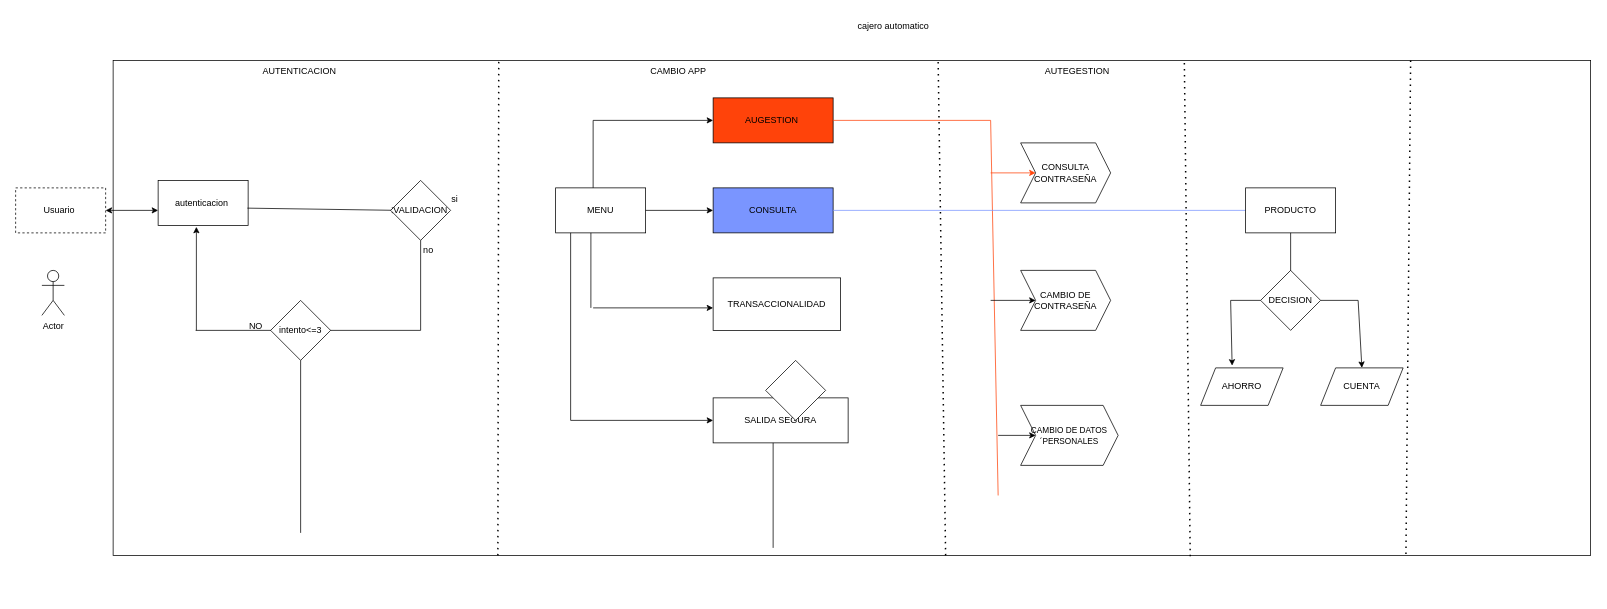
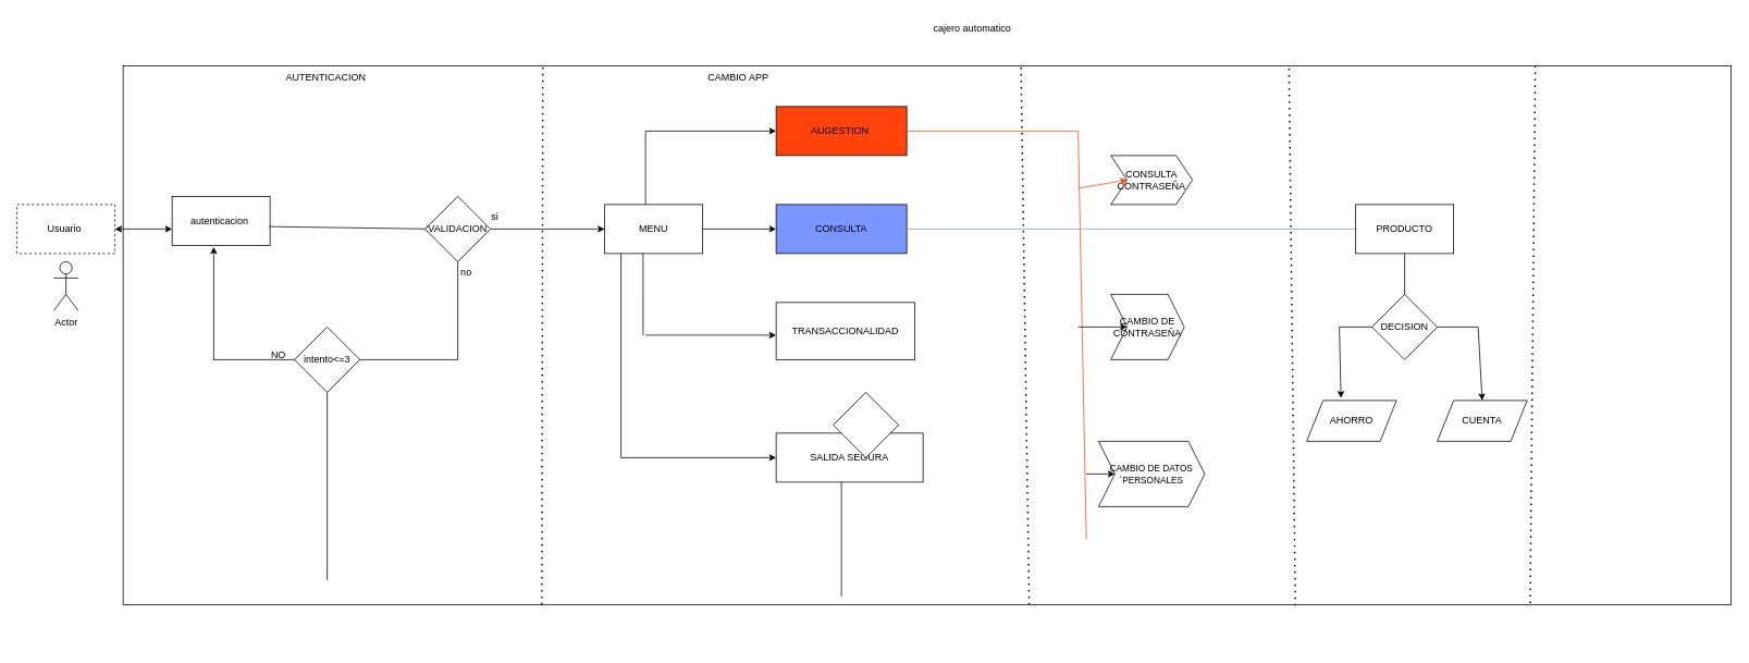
  <mxCell id="0" />
  <mxCell id="1" parent="0" />
  <mxCell id="2" value="&lt;span style=&quot;color: rgba(0, 0, 0, 0); font-family: monospace; font-size: 0px; text-align: start; text-wrap: nowrap;&quot;&gt;%3CmxGraphModel%3E%3Croot%3E%3CmxCell%20id%3D%220%22%2F%3E%3CmxCell%20id%3D%221%22%20parent%3D%220%22%2F%3E%3CmxCell%20id%3D%222%22%20value%3D%22cajero%20automatico%22%20style%3D%22text%3Bhtml%3D1%3Balign%3Dcenter%3BverticalAlign%3Dmiddle%3Bresizable%3D0%3Bpoints%3D%5B%5D%3Bautosize%3D1%3BstrokeColor%3Dnone%3BfillColor%3Dnone%3B%22%20vertex%3D%221%22%20parent%3D%221%22%3E%3CmxGeometry%20x%3D%22470%22%20y%3D%22-70%22%20width%3D%22120%22%20height%3D%2230%22%20as%3D%22geometry%22%2F%3E%3C%2FmxCell%3E%3C%2Froot%3E%3C%2FmxGraphModel%3E&lt;/span&gt;" style="rounded=0;whiteSpace=wrap;html=1;movable=0;resizable=0;rotatable=0;deletable=0;editable=0;locked=1;connectable=0;" vertex="1" parent="1"><mxGeometry x="150" width="1970" height="660" as="geometry" y="80" /></mxCell>
  <mxCell id="3" value="Usuario&amp;nbsp;" style="rounded=0;whiteSpace=wrap;html=1;dashed=1;" vertex="1" parent="1"><mxGeometry x="20" y="250" width="120" height="60" as="geometry" /></mxCell>
  <mxCell id="4" value="autenticacion&amp;nbsp;" style="rounded=0;whiteSpace=wrap;html=1;" vertex="1" parent="1"><mxGeometry x="210" y="240" width="120" height="60" as="geometry" /></mxCell>
  <mxCell id="5" value="" style="endArrow=classic;startArrow=classic;html=1;rounded=0;exitX=1;exitY=0.5;exitDx=0;exitDy=0;" edge="1" parent="1" source="3"><mxGeometry width="50" height="50" relative="1" as="geometry"><mxPoint x="140" y="290" as="sourcePoint" /><mxPoint x="210" y="280" as="targetPoint" /></mxGeometry></mxCell>
  <mxCell id="6" value="" style="endArrow=classic;html=1;rounded=0;exitX=0.992;exitY=0.617;exitDx=0;exitDy=0;exitPerimeter=0;" edge="1" parent="1" source="4"><mxGeometry width="50" height="50" relative="1" as="geometry"><mxPoint x="430" y="280" as="sourcePoint" /><mxPoint x="530" y="280" as="targetPoint" /></mxGeometry></mxCell>
  <mxCell id="7" value="VALIDACION" style="rhombus;whiteSpace=wrap;html=1;" vertex="1" parent="1"><mxGeometry x="520" y="240" width="80" height="80" as="geometry" /></mxCell>
  <mxCell id="8" value="no" style="text;html=1;align=center;verticalAlign=middle;resizable=0;points=[];autosize=1;strokeColor=none;fillColor=none;" vertex="1" parent="1"><mxGeometry x="550" y="318" width="40" height="30" as="geometry" /></mxCell>
+ <mxCell id="9" value="" style="endArrow=classic;html=1;rounded=0;exitX=1;exitY=0.5;exitDx=0;exitDy=0;entryX=0;entryY=0.5;entryDx=0;entryDy=0;" edge="1" parent="1" source="7" target="24"><mxGeometry width="50" height="50" relative="1" as="geometry"><mxPoint x="600" y="290" as="sourcePoint" /><mxPoint x="730" y="280" as="targetPoint" /></mxGeometry></mxCell>
  <mxCell id="10" value="si" style="text;html=1;align=center;verticalAlign=middle;resizable=0;points=[];autosize=1;strokeColor=none;fillColor=none;" vertex="1" parent="1"><mxGeometry x="590" y="250" width="30" height="30" as="geometry" /></mxCell>
  <mxCell id="11" value="" style="endArrow=none;html=1;rounded=0;" edge="1" parent="1"><mxGeometry width="50" height="50" relative="1" as="geometry"><mxPoint x="560" y="440" as="sourcePoint" /><mxPoint x="560" y="320" as="targetPoint" /></mxGeometry></mxCell>
  <mxCell id="12" value="" style="endArrow=none;html=1;rounded=0;" edge="1" parent="1"><mxGeometry width="50" height="50" relative="1" as="geometry"><mxPoint x="260" y="440" as="sourcePoint" /><mxPoint x="560" y="440" as="targetPoint" /></mxGeometry></mxCell>
  <mxCell id="13" value="Text" style="edgeLabel;html=1;align=center;verticalAlign=middle;resizable=0;points=[];" vertex="1" connectable="0" parent="12"><mxGeometry x="0.013" y="-1" relative="1" as="geometry"><mxPoint as="offset" /></mxGeometry></mxCell>
  <mxCell id="14" value="Text" style="edgeLabel;html=1;align=center;verticalAlign=middle;resizable=0;points=[];" vertex="1" connectable="0" parent="12"><mxGeometry x="-0.14" y="4" relative="1" as="geometry"><mxPoint as="offset" /></mxGeometry></mxCell>
  <mxCell id="15" value="" style="endArrow=classic;html=1;rounded=0;entryX=0.425;entryY=1.033;entryDx=0;entryDy=0;entryPerimeter=0;" edge="1" parent="1" target="4"><mxGeometry width="50" height="50" relative="1" as="geometry"><mxPoint x="261" y="440" as="sourcePoint" /><mxPoint x="440" y="390" as="targetPoint" /></mxGeometry></mxCell>
- <mxCell id="16" value="Actor" style="shape=umlActor;verticalLabelPosition=bottom;verticalAlign=top;html=1;outlineConnect=0;" vertex="1" parent="1"><mxGeometry x="55" y="360" width="30" height="60" as="geometry" /></mxCell>
+ <mxCell id="16" value="Actor" style="shape=umlActor;verticalLabelPosition=bottom;verticalAlign=top;html=1;outlineConnect=0;" vertex="1" parent="1"><mxGeometry x="65" y="320" width="30" height="60" as="geometry" /></mxCell>
  <mxCell id="17" value="cajero automatico" style="text;html=1;align=center;verticalAlign=middle;resizable=0;points=[];autosize=1;strokeColor=none;fillColor=none;" vertex="1" parent="1"><mxGeometry x="1130" y="20" width="120" height="30" as="geometry" /></mxCell>
  <mxCell id="18" value="intento&amp;lt;=3" style="rhombus;whiteSpace=wrap;html=1;" vertex="1" parent="1"><mxGeometry x="360" y="400" width="80" height="80" as="geometry" /></mxCell>
  <mxCell id="19" value="NO" style="text;html=1;align=center;verticalAlign=middle;resizable=0;points=[];autosize=1;strokeColor=none;fillColor=none;" vertex="1" parent="1"><mxGeometry x="320" y="420" width="40" height="30" as="geometry" /></mxCell>
  <mxCell id="20" value="" style="endArrow=none;html=1;rounded=0;" edge="1" parent="1"><mxGeometry width="50" height="50" relative="1" as="geometry"><mxPoint x="400" y="710" as="sourcePoint" /><mxPoint x="400" y="480" as="targetPoint" /></mxGeometry></mxCell>
  <mxCell id="21" value="" style="endArrow=none;dashed=1;html=1;dashPattern=1 3;strokeWidth=2;rounded=0;entryX=0.261;entryY=-0.002;entryDx=0;entryDy=0;entryPerimeter=0;" edge="1" parent="1" target="2"><mxGeometry width="50" height="50" relative="1" as="geometry"><mxPoint x="663" y="740" as="sourcePoint" /><mxPoint x="440" y="360" as="targetPoint" /><Array as="points" /></mxGeometry></mxCell>
  <mxCell id="22" value="AUTENTICACION&amp;nbsp;" style="text;html=1;align=center;verticalAlign=middle;resizable=0;points=[];autosize=1;strokeColor=none;fillColor=none;" vertex="1" parent="1"><mxGeometry x="340" width="120" height="30" as="geometry" y="80" /></mxCell>
  <mxCell id="23" value="CAMBIO APP&amp;nbsp;" style="text;html=1;align=center;verticalAlign=middle;resizable=0;points=[];autosize=1;strokeColor=none;fillColor=none;" vertex="1" parent="1"><mxGeometry x="860" width="90" height="30" as="geometry" y="80" /></mxCell>
  <mxCell id="24" value="MENU" style="rounded=0;whiteSpace=wrap;html=1;" vertex="1" parent="1"><mxGeometry x="740" y="250" width="120" height="60" as="geometry" /></mxCell>
  <mxCell id="25" value="" style="endArrow=none;html=1;rounded=0;" edge="1" parent="1"><mxGeometry width="50" height="50" relative="1" as="geometry"><mxPoint x="790" y="250" as="sourcePoint" /><mxPoint x="790" y="160" as="targetPoint" /></mxGeometry></mxCell>
  <mxCell id="26" value="" style="endArrow=classic;html=1;rounded=0;" edge="1" parent="1"><mxGeometry width="50" height="50" relative="1" as="geometry"><mxPoint x="790" y="160" as="sourcePoint" /><mxPoint x="950" y="160" as="targetPoint" /></mxGeometry></mxCell>
  <mxCell id="27" value="AUGESTION&amp;nbsp;" style="rounded=0;whiteSpace=wrap;html=1;fillColor=#FF430A;" vertex="1" parent="1"><mxGeometry x="950" y="130" width="160" height="60" as="geometry" /></mxCell>
  <mxCell id="28" value="" style="endArrow=classic;html=1;rounded=0;" edge="1" parent="1"><mxGeometry width="50" height="50" relative="1" as="geometry"><mxPoint x="860" y="280" as="sourcePoint" /><mxPoint x="950" y="280" as="targetPoint" /></mxGeometry></mxCell>
  <mxCell id="29" value="CONSULTA" style="rounded=0;whiteSpace=wrap;html=1;fillColor=#7A95FF;" vertex="1" parent="1"><mxGeometry x="950" y="250" width="160" height="60" as="geometry" /></mxCell>
  <mxCell id="30" value="" style="endArrow=classic;html=1;rounded=0;" edge="1" parent="1"><mxGeometry width="50" height="50" relative="1" as="geometry"><mxPoint x="790" y="410" as="sourcePoint" /><mxPoint x="950" y="410" as="targetPoint" /></mxGeometry></mxCell>
  <mxCell id="31" value="" style="endArrow=none;html=1;rounded=0;entryX=0.392;entryY=1;entryDx=0;entryDy=0;entryPerimeter=0;" edge="1" parent="1" target="24"><mxGeometry width="50" height="50" relative="1" as="geometry"><mxPoint x="787" y="410" as="sourcePoint" /><mxPoint x="790" y="320" as="targetPoint" /></mxGeometry></mxCell>
  <mxCell id="32" value="TRANSACCIONALIDAD" style="rounded=0;whiteSpace=wrap;html=1;" vertex="1" parent="1"><mxGeometry x="950" y="370" width="170" height="70" as="geometry" /></mxCell>
  <mxCell id="33" value="" style="endArrow=none;html=1;rounded=0;" edge="1" parent="1"><mxGeometry width="50" height="50" relative="1" as="geometry"><mxPoint x="700" y="790" as="sourcePoint" /><mxPoint x="700" y="790" as="targetPoint" /></mxGeometry></mxCell>
  <mxCell id="34" value="" style="endArrow=none;dashed=1;html=1;dashPattern=1 3;strokeWidth=2;rounded=0;" edge="1" parent="1"><mxGeometry width="50" height="50" relative="1" as="geometry"><mxPoint x="1260" y="740" as="sourcePoint" /><mxPoint x="1250" as="targetPoint" y="80" /></mxGeometry></mxCell>
  <mxCell id="35" value="SALIDA SEGURA" style="rounded=0;whiteSpace=wrap;html=1;" vertex="1" parent="1"><mxGeometry x="950" y="530" width="180" height="60" as="geometry" /></mxCell>
  <mxCell id="36" value="" style="endArrow=none;html=1;rounded=0;" edge="1" parent="1"><mxGeometry width="50" height="50" relative="1" as="geometry"><mxPoint x="760" y="560" as="sourcePoint" /><mxPoint x="760" y="310" as="targetPoint" /></mxGeometry></mxCell>
  <mxCell id="37" value="" style="endArrow=classic;html=1;rounded=0;" edge="1" parent="1"><mxGeometry width="50" height="50" relative="1" as="geometry"><mxPoint x="760" y="560" as="sourcePoint" /><mxPoint x="950" y="560" as="targetPoint" /></mxGeometry></mxCell>
  <mxCell id="38" value="" style="endArrow=none;html=1;rounded=0;" edge="1" parent="1"><mxGeometry width="50" height="50" relative="1" as="geometry"><mxPoint x="1030" y="730" as="sourcePoint" /><mxPoint x="1030" y="590" as="targetPoint" /></mxGeometry></mxCell>
  <mxCell id="39" value="" style="endArrow=none;html=1;rounded=0;fillColor=#F8FF30;strokeColor=#FF430A;" edge="1" parent="1"><mxGeometry width="50" height="50" relative="1" as="geometry"><mxPoint x="1110" y="160" as="sourcePoint" /><mxPoint x="1320" y="160" as="targetPoint" /></mxGeometry></mxCell>
- <mxCell id="40" value="AUTEGESTION" style="text;html=1;align=center;verticalAlign=middle;resizable=0;points=[];autosize=1;strokeColor=none;fillColor=none;" vertex="1" parent="1"><mxGeometry x="1380" width="110" height="30" as="geometry" y="80" /></mxCell>
  <mxCell id="41" value="" style="endArrow=none;dashed=1;html=1;dashPattern=1 3;strokeWidth=2;rounded=0;entryX=0.725;entryY=-0.002;entryDx=0;entryDy=0;entryPerimeter=0;exitX=0.729;exitY=1.002;exitDx=0;exitDy=0;exitPerimeter=0;" edge="1" parent="1" source="2" target="2"><mxGeometry width="50" height="50" relative="1" as="geometry"><mxPoint x="1270" y="750" as="sourcePoint" /><mxPoint x="1260" y="90" as="targetPoint" /></mxGeometry></mxCell>
  <mxCell id="42" value="" style="endArrow=none;dashed=1;html=1;dashPattern=1 3;strokeWidth=2;rounded=0;exitX=0.875;exitY=0.997;exitDx=0;exitDy=0;exitPerimeter=0;" edge="1" parent="1" source="2"><mxGeometry width="50" height="50" relative="1" as="geometry"><mxPoint x="1880" y="740" as="sourcePoint" /><mxPoint x="1880" as="targetPoint" y="80" /></mxGeometry></mxCell>
- <mxCell id="43" value="CONSULTA CONTRASEÑA" style="shape=step;perimeter=stepPerimeter;whiteSpace=wrap;html=1;fixedSize=1;" vertex="1" parent="1"><mxGeometry x="1360" y="190" width="120" height="80" as="geometry" /></mxCell>
- <mxCell id="44" value="CAMBIO DE CONTRASEÑA" style="shape=step;perimeter=stepPerimeter;whiteSpace=wrap;html=1;fixedSize=1;" vertex="1" parent="1"><mxGeometry x="1360" y="360" width="120" height="80" as="geometry" /></mxCell>
- <mxCell id="45" value="&lt;font style=&quot;font-size: 11px;&quot;&gt;CAMBIO DE DATOS ´PERSONALES&lt;/font&gt;" style="shape=step;perimeter=stepPerimeter;whiteSpace=wrap;html=1;fixedSize=1;" vertex="1" parent="1"><mxGeometry x="1360" y="540" width="130" height="80" as="geometry" /></mxCell>
+ <mxCell id="43" value="CONSULTA CONTRASEÑA" style="shape=step;perimeter=stepPerimeter;whiteSpace=wrap;html=1;fixedSize=1;" vertex="1" parent="1"><mxGeometry x="1360" y="190" width="100" height="60" as="geometry" /></mxCell>
+ <mxCell id="44" value="CAMBIO DE CONTRASEÑA" style="shape=step;perimeter=stepPerimeter;whiteSpace=wrap;html=1;fixedSize=1;" vertex="1" parent="1"><mxGeometry x="1360" y="360" width="90" height="80" as="geometry" /></mxCell>
+ <mxCell id="45" value="&lt;font style=&quot;font-size: 11px;&quot;&gt;CAMBIO DE DATOS ´PERSONALES&lt;/font&gt;" style="shape=step;perimeter=stepPerimeter;whiteSpace=wrap;html=1;fixedSize=1;" vertex="1" parent="1"><mxGeometry x="1345" y="540" width="130" height="80" as="geometry" /></mxCell>
  <mxCell id="46" value="" style="endArrow=none;html=1;rounded=0;exitX=0.599;exitY=0.879;exitDx=0;exitDy=0;exitPerimeter=0;strokeColor=#FF430A;" edge="1" parent="1" source="2"><mxGeometry width="50" height="50" relative="1" as="geometry"><mxPoint x="1270" y="220" as="sourcePoint" /><mxPoint x="1320" y="160" as="targetPoint" /></mxGeometry></mxCell>
  <mxCell id="47" value="" style="endArrow=classic;html=1;rounded=0;entryX=0;entryY=0.5;entryDx=0;entryDy=0;strokeColor=#FF430A;" edge="1" parent="1" target="43"><mxGeometry width="50" height="50" relative="1" as="geometry"><mxPoint x="1320" y="230" as="sourcePoint" /><mxPoint x="1370" y="180" as="targetPoint" /></mxGeometry></mxCell>
  <mxCell id="48" value="" style="endArrow=classic;html=1;rounded=0;entryX=0;entryY=0.5;entryDx=0;entryDy=0;" edge="1" parent="1" target="44"><mxGeometry width="50" height="50" relative="1" as="geometry"><mxPoint x="1320" y="400" as="sourcePoint" /><mxPoint x="1380" y="350" as="targetPoint" /></mxGeometry></mxCell>
  <mxCell id="49" value="" style="endArrow=classic;html=1;rounded=0;entryX=0;entryY=0.5;entryDx=0;entryDy=0;" edge="1" parent="1" target="45"><mxGeometry width="50" height="50" relative="1" as="geometry"><mxPoint x="1330" y="580" as="sourcePoint" /><mxPoint x="1380" y="530" as="targetPoint" /></mxGeometry></mxCell>
  <mxCell id="50" value="" style="endArrow=none;html=1;rounded=0;strokeColor=#7A95FF;" edge="1" parent="1"><mxGeometry width="50" height="50" relative="1" as="geometry"><mxPoint x="1110" y="280" as="sourcePoint" /><mxPoint x="1670" y="280" as="targetPoint" /></mxGeometry></mxCell>
  <mxCell id="51" value="PRODUCTO" style="rounded=0;whiteSpace=wrap;html=1;" vertex="1" parent="1"><mxGeometry x="1660" y="250" width="120" height="60" as="geometry" /></mxCell>
  <mxCell id="52" value="" style="endArrow=none;html=1;rounded=0;" edge="1" parent="1"><mxGeometry width="50" height="50" relative="1" as="geometry"><mxPoint x="1720" y="380" as="sourcePoint" /><mxPoint x="1720" y="310" as="targetPoint" /></mxGeometry></mxCell>
  <mxCell id="53" value="AHORRO" style="shape=parallelogram;perimeter=parallelogramPerimeter;whiteSpace=wrap;html=1;fixedSize=1;" vertex="1" parent="1"><mxGeometry x="1600" y="490" width="110" height="50" as="geometry" /></mxCell>
  <mxCell id="54" value="CUENTA" style="shape=parallelogram;perimeter=parallelogramPerimeter;whiteSpace=wrap;html=1;fixedSize=1;" vertex="1" parent="1"><mxGeometry x="1760" y="490" width="110" height="50" as="geometry" /></mxCell>
  <mxCell id="55" value="DECISION" style="rhombus;whiteSpace=wrap;html=1;" vertex="1" parent="1"><mxGeometry x="1680" y="360" width="80" height="80" as="geometry" /></mxCell>
  <mxCell id="56" value="" style="endArrow=none;html=1;rounded=0;" edge="1" parent="1"><mxGeometry width="50" height="50" relative="1" as="geometry"><mxPoint x="1640" y="400" as="sourcePoint" /><mxPoint x="1680" y="400" as="targetPoint" /></mxGeometry></mxCell>
  <mxCell id="57" value="" style="endArrow=classic;html=1;rounded=0;entryX=0.382;entryY=-0.06;entryDx=0;entryDy=0;entryPerimeter=0;" edge="1" parent="1" target="53"><mxGeometry width="50" height="50" relative="1" as="geometry"><mxPoint x="1640" y="400" as="sourcePoint" /><mxPoint x="1690" y="350" as="targetPoint" /></mxGeometry></mxCell>
  <mxCell id="58" value="" style="endArrow=none;html=1;rounded=0;" edge="1" parent="1"><mxGeometry width="50" height="50" relative="1" as="geometry"><mxPoint x="1760" y="400" as="sourcePoint" /><mxPoint x="1810" y="400" as="targetPoint" /></mxGeometry></mxCell>
  <mxCell id="59" value="" style="endArrow=classic;html=1;rounded=0;entryX=0.5;entryY=0;entryDx=0;entryDy=0;" edge="1" parent="1" target="54"><mxGeometry width="50" height="50" relative="1" as="geometry"><mxPoint x="1810" y="400" as="sourcePoint" /><mxPoint x="1860" y="350" as="targetPoint" /></mxGeometry></mxCell>
  <mxCell id="60" value="" style="rhombus;whiteSpace=wrap;html=1;" vertex="1" parent="1"><mxGeometry x="1020" y="480" width="80" height="80" as="geometry" /></mxCell>
